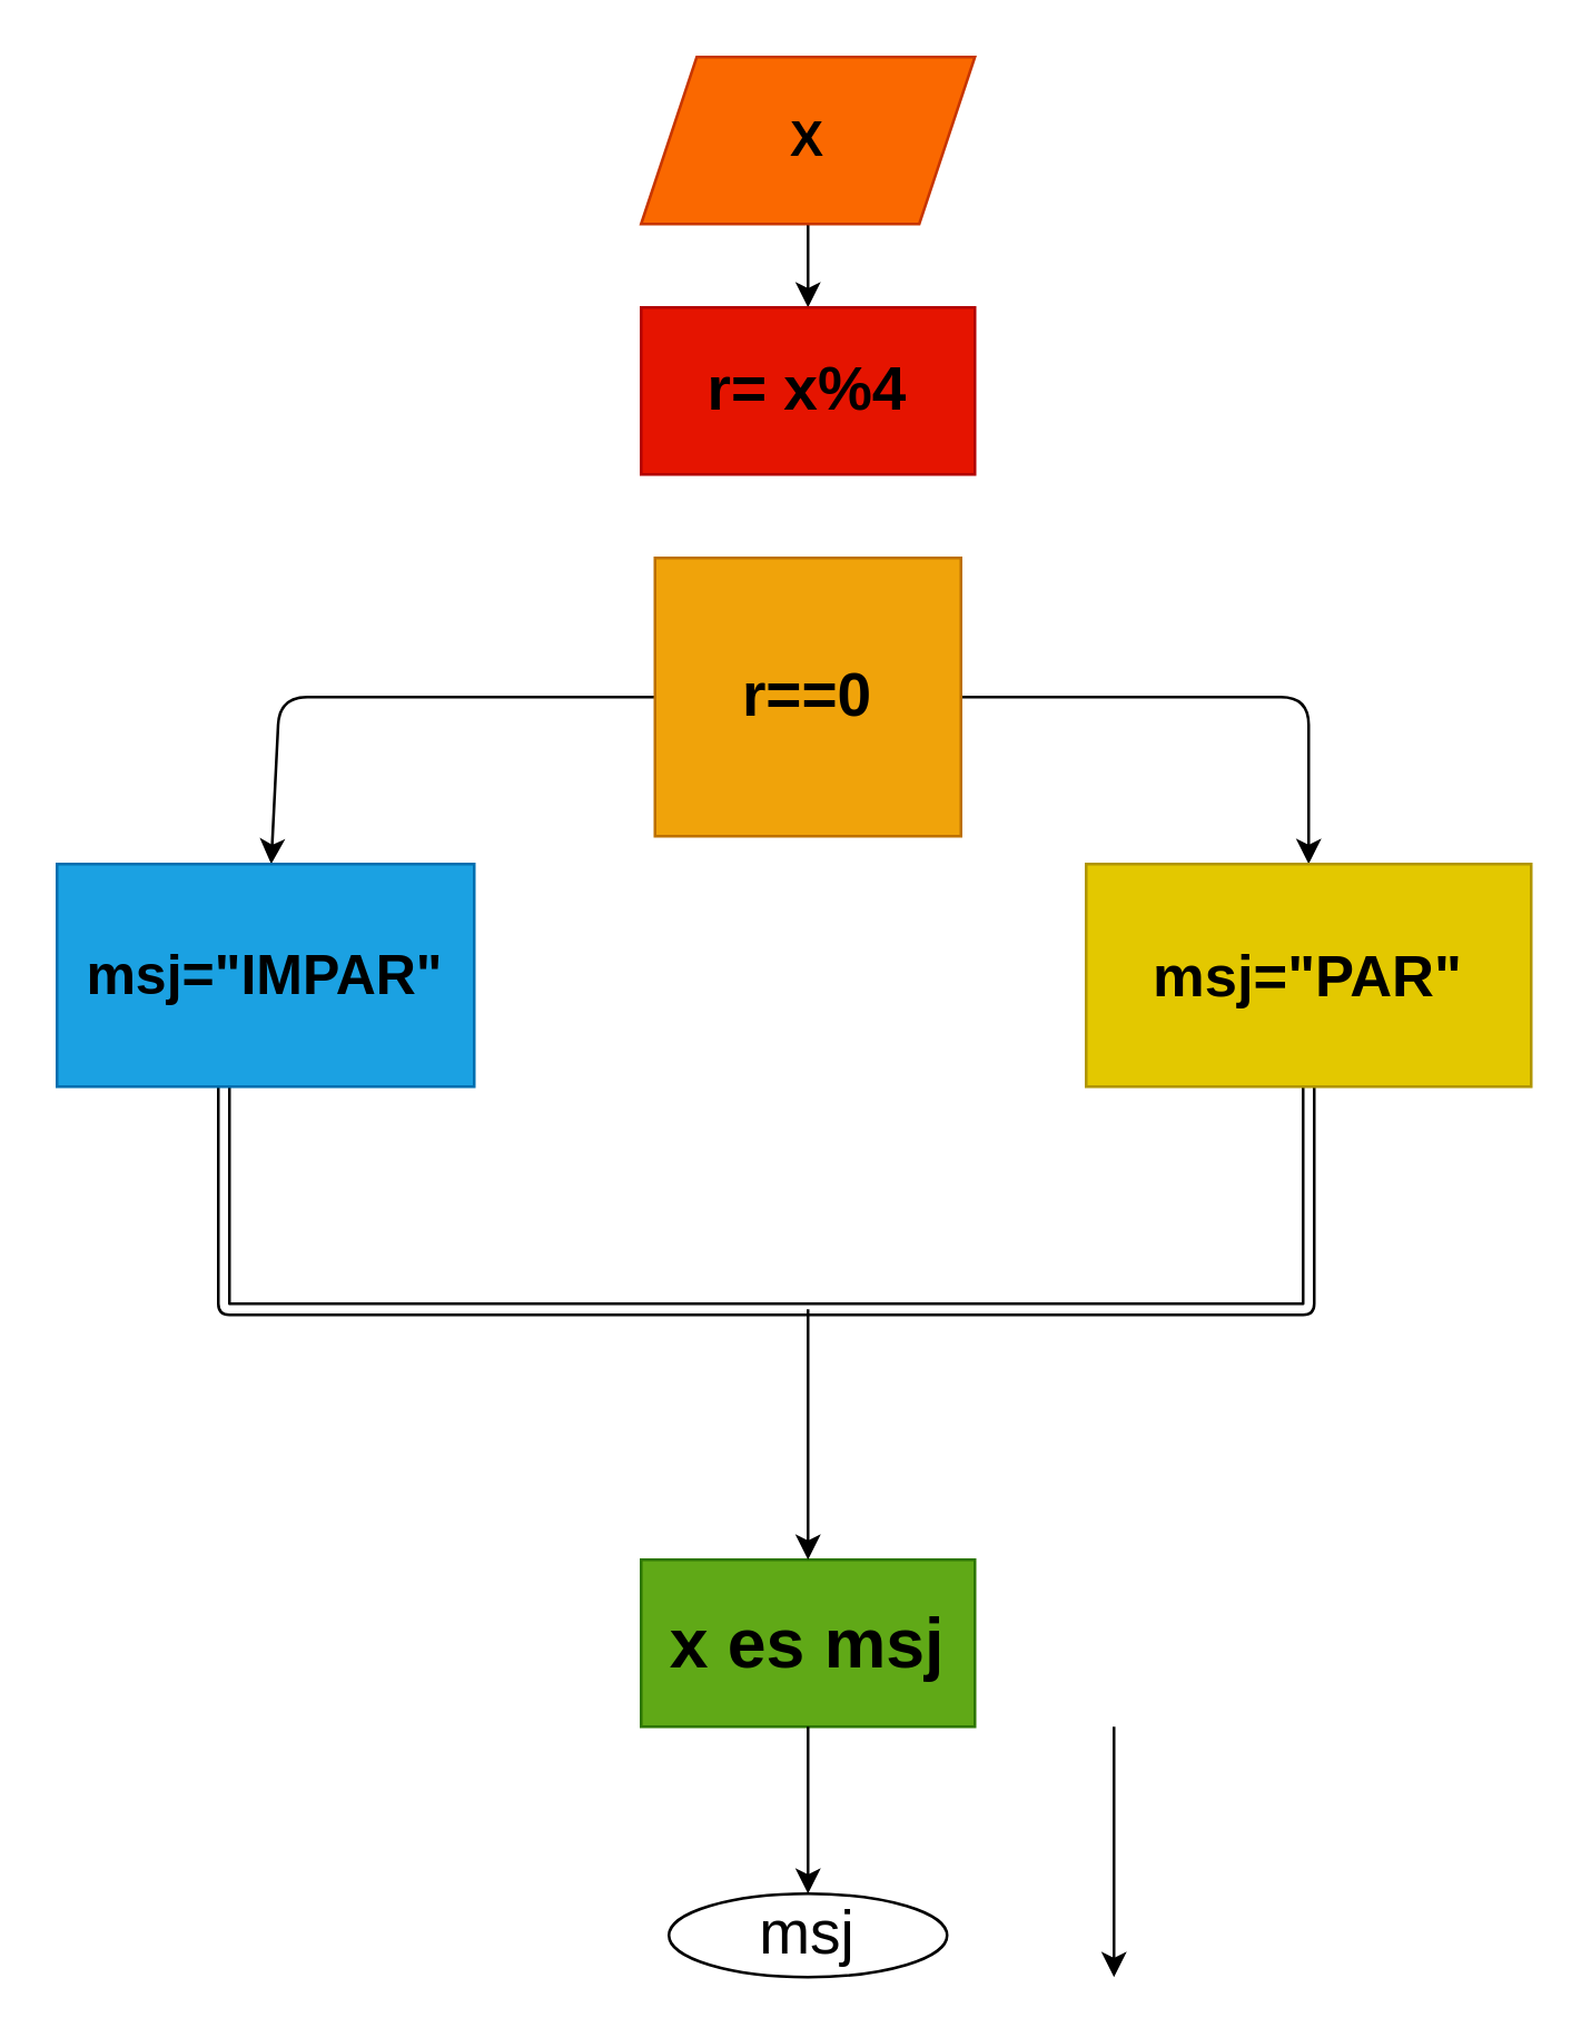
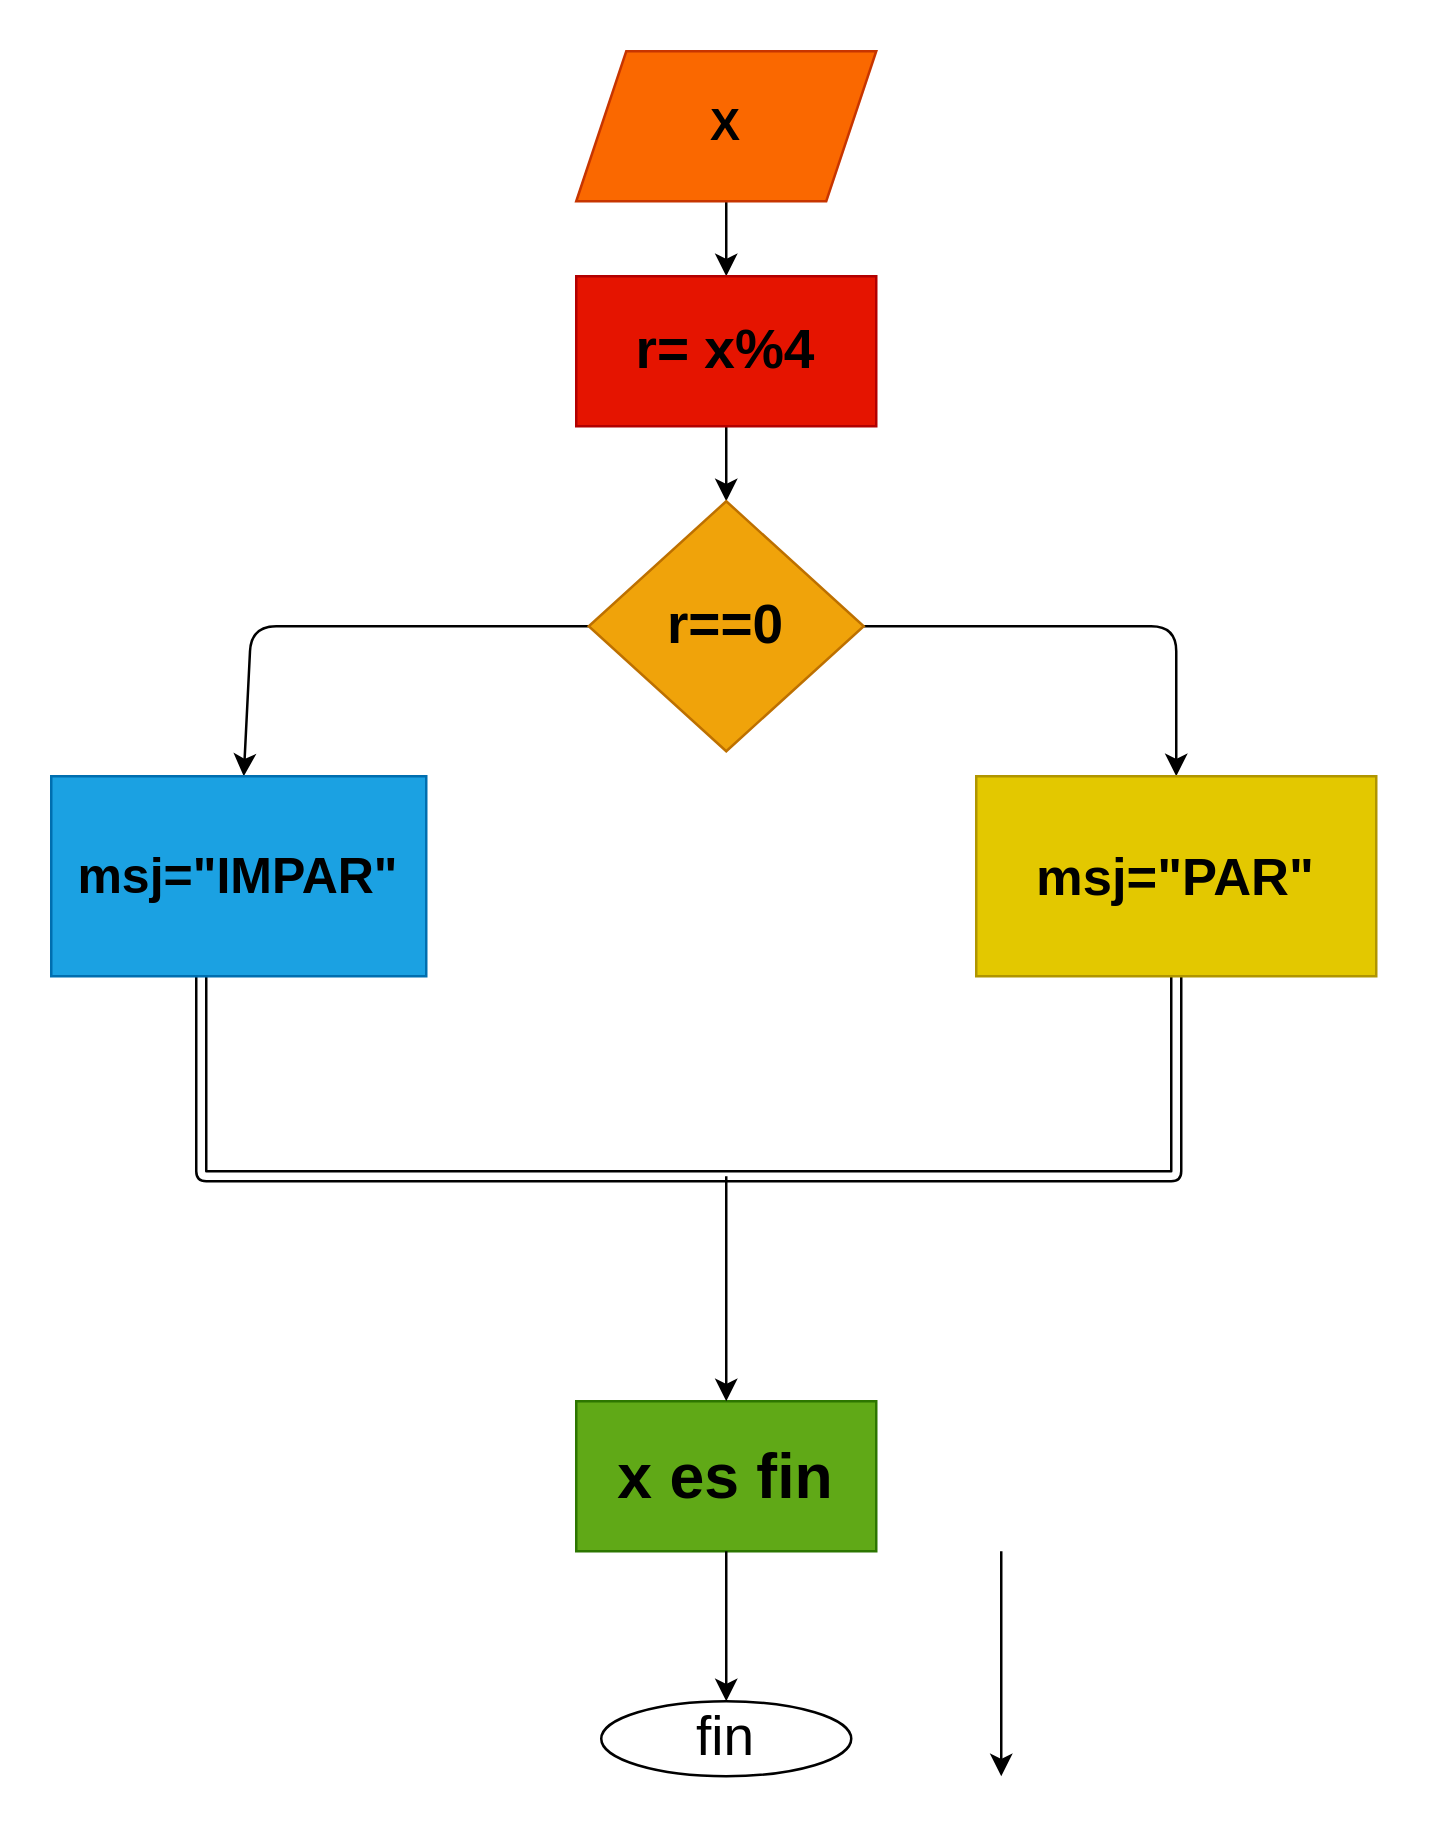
  <mxCell id="0" />
  <mxCell id="1" parent="0" />
  <mxCell id="2" value="" style="edgeStyle=none;html=1;fontSize=18;" edge="1" parent="1" source="3" target="5"><mxGeometry relative="1" as="geometry" /></mxCell>
  <mxCell id="3" value="&lt;b&gt;&lt;font style=&quot;font-size: 18px;&quot;&gt;X&lt;/font&gt;&lt;/b&gt;" style="shape=parallelogram;perimeter=parallelogramPerimeter;whiteSpace=wrap;html=1;fixedSize=1;fillColor=#fa6800;fontColor=#000000;strokeColor=#C73500;" vertex="1" parent="1"><mxGeometry x="230" y="20" width="120" height="60" as="geometry" /></mxCell>
+ <mxCell id="4" value="" style="edgeStyle=none;html=1;fontSize=22;" edge="1" parent="1" source="5" target="8"><mxGeometry relative="1" as="geometry" /></mxCell>
  <mxCell id="5" value="&lt;b&gt;&lt;font color=&quot;#000000&quot; style=&quot;font-size: 22px;&quot;&gt;r= x%4&lt;/font&gt;&lt;/b&gt;" style="whiteSpace=wrap;html=1;fontSize=18;fillColor=#e51400;fontColor=#ffffff;strokeColor=#B20000;" vertex="1" parent="1"><mxGeometry x="230" y="110" width="120" height="60" as="geometry" /></mxCell>
  <mxCell id="6" value="" style="edgeStyle=none;html=1;fontSize=22;" edge="1" parent="1" source="8" target="10"><mxGeometry relative="1" as="geometry"><Array as="points"><mxPoint x="470" y="250" /></Array></mxGeometry></mxCell>
  <mxCell id="7" value="" style="edgeStyle=none;html=1;fontSize=22;" edge="1" parent="1" source="8" target="11"><mxGeometry relative="1" as="geometry"><Array as="points"><mxPoint x="100" y="250" /></Array></mxGeometry></mxCell>
- <mxCell id="8" value="&lt;b&gt;&lt;font style=&quot;font-size: 22px;&quot;&gt;r==0&lt;/font&gt;&lt;/b&gt;" style="whiteSpace=wrap;html=1;fontSize=18;fillColor=#f0a30a;fontColor=#000000;strokeColor=#BD7000;rounded=0;" vertex="1" parent="1"><mxGeometry x="235" y="200" width="110" height="100" as="geometry" /></mxCell>
+ <mxCell id="8" value="&lt;b&gt;&lt;font style=&quot;font-size: 22px;&quot;&gt;r==0&lt;/font&gt;&lt;/b&gt;" style="rhombus;whiteSpace=wrap;html=1;fontSize=18;fillColor=#f0a30a;fontColor=#000000;strokeColor=#BD7000;" vertex="1" parent="1"><mxGeometry x="235" y="200" width="110" height="100" as="geometry" /></mxCell>
  <mxCell id="9" value="" style="edgeStyle=none;html=1;fontSize=22;shape=link;" edge="1" parent="1" source="10"><mxGeometry relative="1" as="geometry"><mxPoint x="80" y="390" as="targetPoint" /><Array as="points"><mxPoint x="470" y="470" /><mxPoint x="80" y="470" /><mxPoint x="80" y="430" /><mxPoint x="80" y="410" /></Array></mxGeometry></mxCell>
  <mxCell id="10" value="&lt;b&gt;&lt;font color=&quot;#000000&quot; style=&quot;font-size: 21px;&quot;&gt;msj=&quot;PAR&quot;&lt;/font&gt;&lt;/b&gt;" style="whiteSpace=wrap;html=1;fontSize=18;fillColor=#e3c800;fontColor=#000000;strokeColor=#B09500;" vertex="1" parent="1"><mxGeometry x="390" y="310" width="160" height="80" as="geometry" /></mxCell>
  <mxCell id="11" value="&lt;b&gt;&lt;font color=&quot;#000000&quot; style=&quot;font-size: 20px;&quot;&gt;msj=&quot;IMPAR&quot;&lt;/font&gt;&lt;/b&gt;" style="whiteSpace=wrap;html=1;fontSize=18;fillColor=#1ba1e2;fontColor=#ffffff;strokeColor=#006EAF;" vertex="1" parent="1"><mxGeometry x="20" y="310" width="150" height="80" as="geometry" /></mxCell>
- <mxCell id="12" value="&lt;b&gt;&lt;font color=&quot;#000000&quot; style=&quot;font-size: 25px;&quot;&gt;x es msj&lt;/font&gt;&lt;/b&gt;" style="rounded=0;whiteSpace=wrap;html=1;fontSize=22;fillColor=#60a917;fontColor=#ffffff;strokeColor=#2D7600;" vertex="1" parent="1"><mxGeometry x="230" y="560" width="120" height="60" as="geometry" /></mxCell>
- <mxCell id="13" value="msj" style="ellipse;whiteSpace=wrap;html=1;fontSize=22;rounded=0;" vertex="1" parent="1"><mxGeometry x="240" y="680" width="100" height="30" as="geometry" /></mxCell>
+ <mxCell id="12" value="&lt;b&gt;&lt;font color=&quot;#000000&quot; style=&quot;font-size: 25px;&quot;&gt;x es fin&lt;/font&gt;&lt;/b&gt;" style="rounded=0;whiteSpace=wrap;html=1;fontSize=22;fillColor=#60a917;fontColor=#ffffff;strokeColor=#2D7600;" vertex="1" parent="1"><mxGeometry x="230" y="560" width="120" height="60" as="geometry" /></mxCell>
+ <mxCell id="13" value="fin" style="ellipse;whiteSpace=wrap;html=1;fontSize=22;rounded=0;" vertex="1" parent="1"><mxGeometry x="240" y="680" width="100" height="30" as="geometry" /></mxCell>
  <mxCell id="14" value="" style="endArrow=classic;html=1;fontSize=22;entryX=0.5;entryY=0;entryDx=0;entryDy=0;" edge="1" parent="1" target="12"><mxGeometry width="50" height="50" relative="1" as="geometry"><mxPoint x="290" y="470" as="sourcePoint" /><mxPoint x="310" y="650" as="targetPoint" /></mxGeometry></mxCell>
  <mxCell id="15" value="" style="endArrow=classic;html=1;fontSize=22;entryX=0.5;entryY=0;entryDx=0;entryDy=0;" edge="1" parent="1"><mxGeometry width="50" height="50" relative="1" as="geometry"><mxPoint x="400" y="620" as="sourcePoint" /><mxPoint x="400" y="710" as="targetPoint" /></mxGeometry></mxCell>
  <mxCell id="16" value="" style="endArrow=classic;html=1;fontSize=22;entryX=0.5;entryY=0;entryDx=0;entryDy=0;exitX=0.5;exitY=1;exitDx=0;exitDy=0;" edge="1" parent="1" source="12" target="13"><mxGeometry width="50" height="50" relative="1" as="geometry"><mxPoint x="400" y="620" as="sourcePoint" /><mxPoint x="400" y="710" as="targetPoint" /><Array as="points" /></mxGeometry></mxCell>
